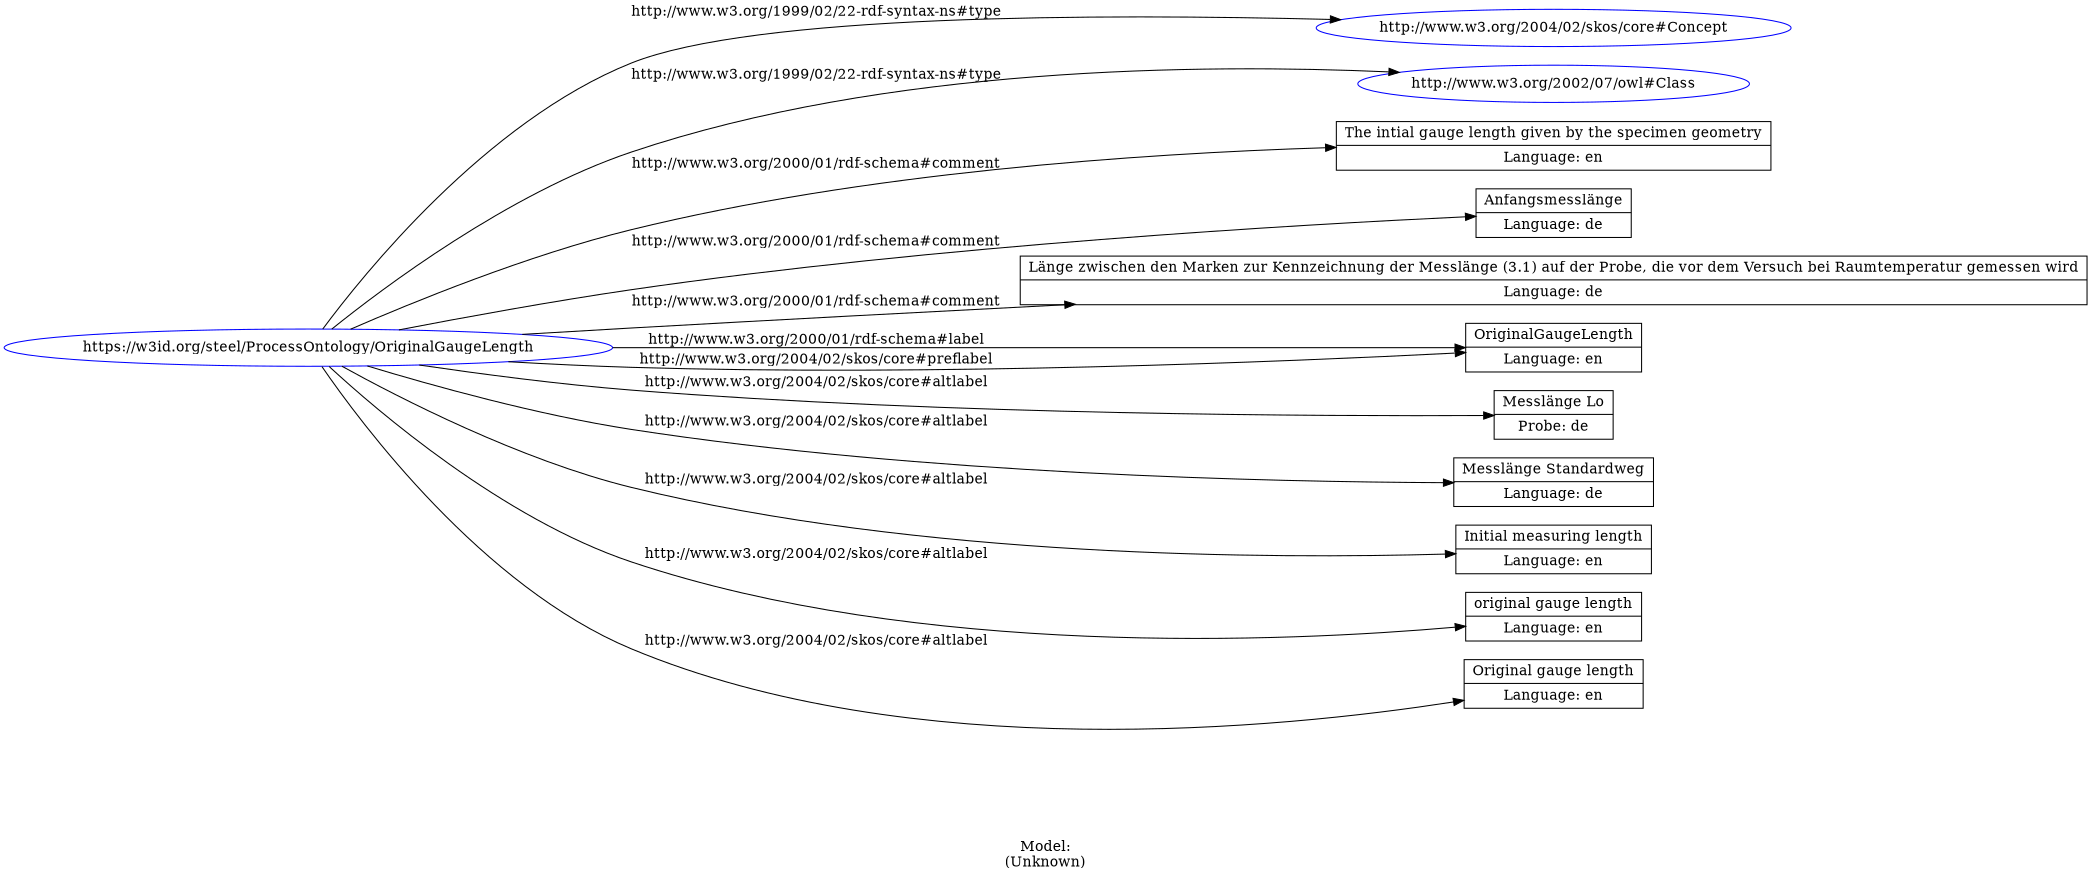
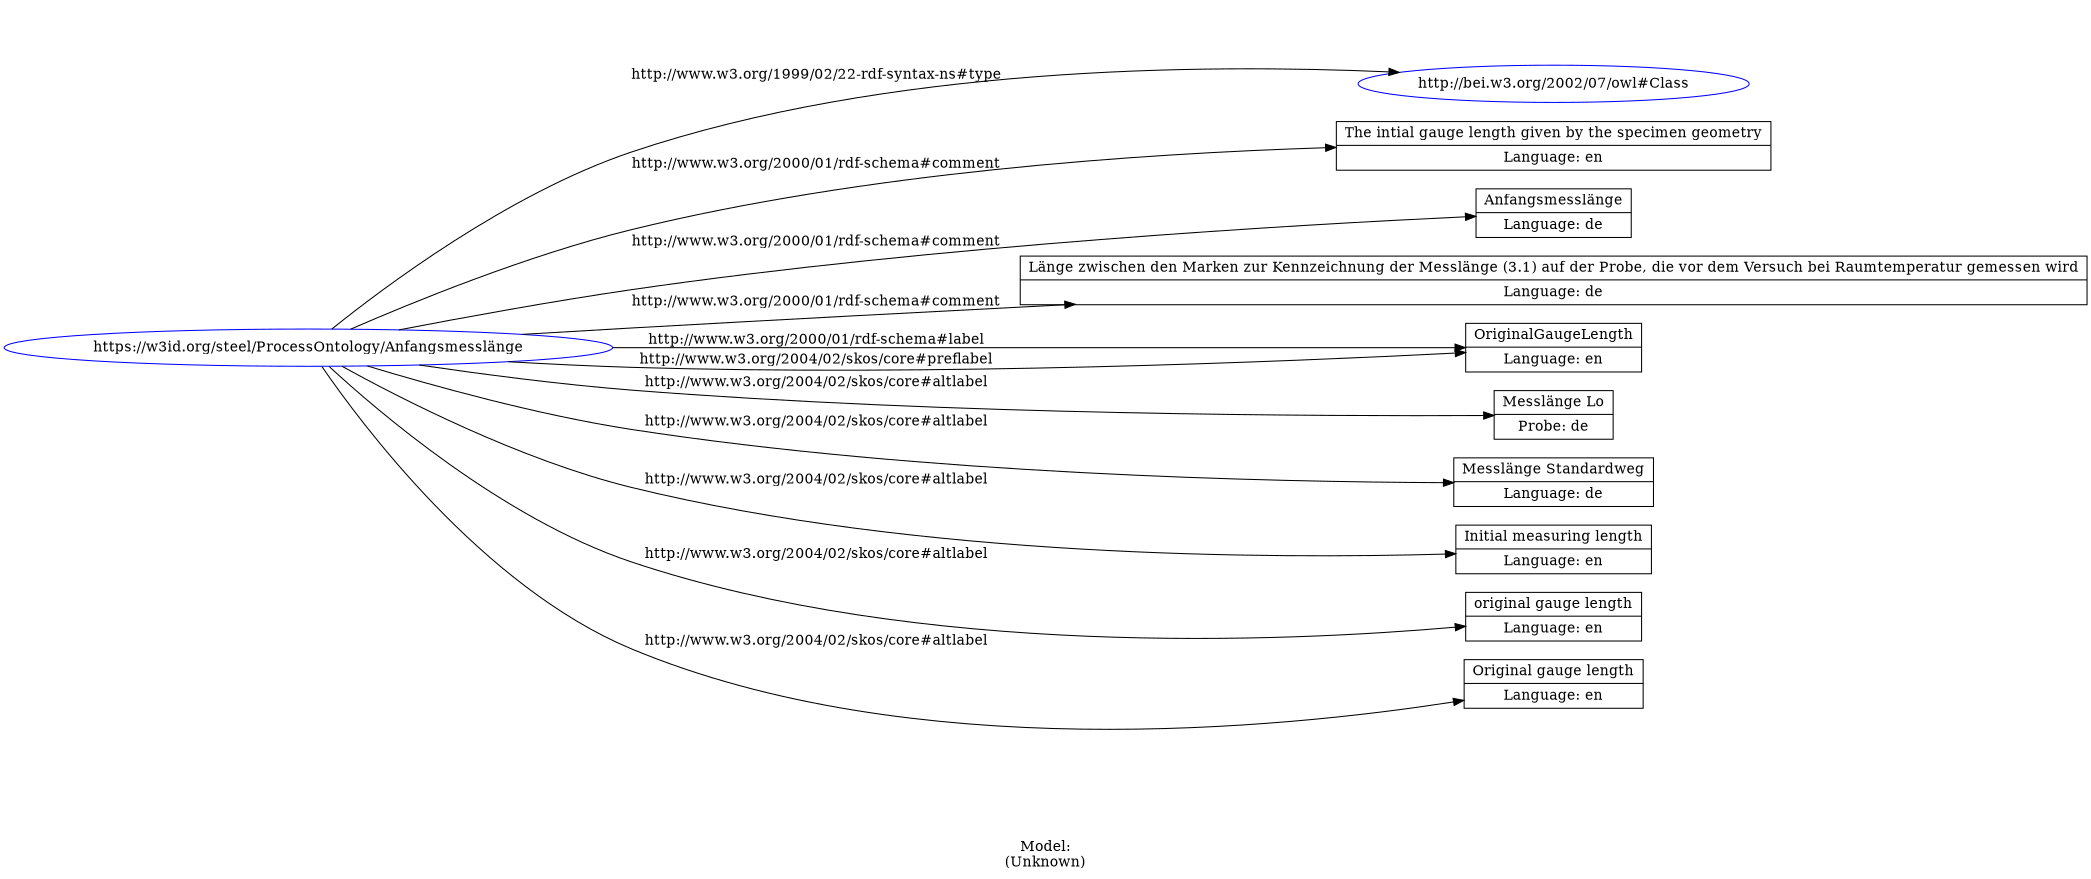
  digraph {
    label="\n\nModel:\n(Unknown)"
    rankdir=LR
    node [shape=record]
-   n1 [color=blue label="https://w3id.org/steel/ProcessOntology/OriginalGaugeLength" shape=ellipse]
-   n2 [color=blue label="http://www.w3.org/2004/02/skos/core#Concept" shape=ellipse]
-   n3 [color=blue label="http://www.w3.org/2002/07/owl#Class" shape=ellipse]
+   n1 [color=blue label="https://w3id.org/steel/ProcessOntology/Anfangsmesslänge" shape=ellipse]
+   n3 [color=blue label="http://bei.w3.org/2002/07/owl#Class" shape=ellipse]
    n4 [label="The intial gauge length given by the specimen geometry|Language: en"]
    n5 [label="Anfangsmesslänge |Language: de"]
    n6 [label="Länge zwischen den Marken zur Kennzeichnung der Messlänge (3.1) auf der Probe, die vor dem Versuch bei Raumtemperatur gemessen wird|Language: de"]
    n7 [label="OriginalGaugeLength|Language: en"]
    n8 [label="Messlänge Lo|Probe: de"]
    n9 [label="Messlänge Standardweg|Language: de"]
    n10 [label="Initial measuring length|Language: en"]
    n11 [label="original gauge length|Language: en"]
    n12 [label="Original gauge length |Language: en"]
-   n1 -> n2 [label="http://www.w3.org/1999/02/22-rdf-syntax-ns#type"]
    n1 -> n3 [label="http://www.w3.org/1999/02/22-rdf-syntax-ns#type"]
    n1 -> n4 [label="http://www.w3.org/2000/01/rdf-schema#comment"]
    n1 -> n5 [label="http://www.w3.org/2000/01/rdf-schema#comment"]
    n1 -> n6 [label="http://www.w3.org/2000/01/rdf-schema#comment"]
    n1 -> n7 [label="http://www.w3.org/2000/01/rdf-schema#label"]
    n1 -> n7 [label="http://www.w3.org/2004/02/skos/core#preflabel"]
    n1 -> n8 [label="http://www.w3.org/2004/02/skos/core#altlabel"]
    n1 -> n9 [label="http://www.w3.org/2004/02/skos/core#altlabel"]
    n1 -> n10 [label="http://www.w3.org/2004/02/skos/core#altlabel"]
    n1 -> n11 [label="http://www.w3.org/2004/02/skos/core#altlabel"]
    n1 -> n12 [label="http://www.w3.org/2004/02/skos/core#altlabel"]
  }
